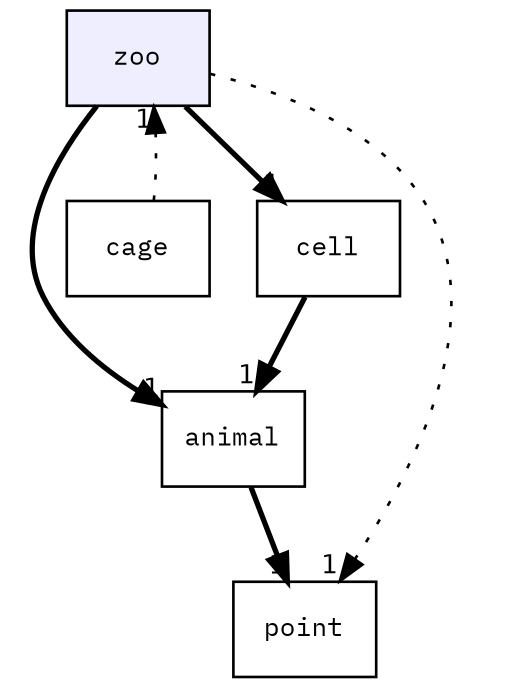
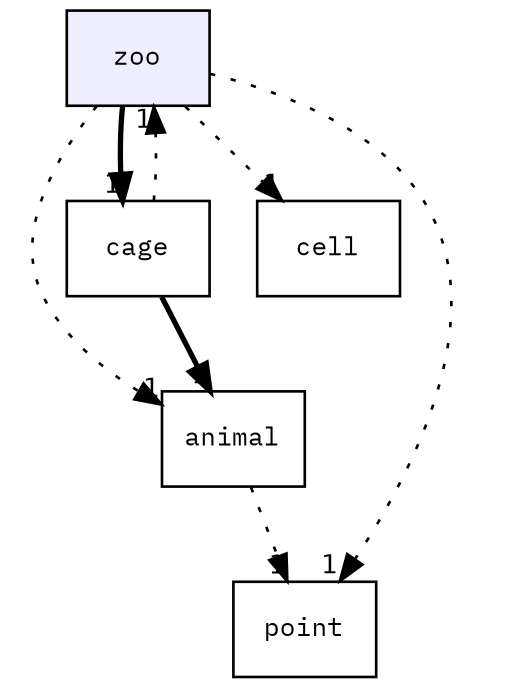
  digraph {
    compound=true
    fontname="IBM Plex Mono"
    node [fontname="IBM Plex Mono" fontsize=10 shape=box]
    edge [fontname="IBM Plex Mono" headlabel=1 labeldistance=1.5 labelfontname=Helvetica labelfontsize=10 style=bold]
    n1 [fillcolor="#eeeeff" label=zoo pencolor=black style=filled]
    n2 [label=animal]
    n3 [label=cage]
    n4 [label=cell]
    n5 [label=point]
-   n1 -> n2
-   n1 -> n4
+   n1 -> n2 [style=dotted]
+   n1 -> n3
+   n1 -> n4 [style=dotted]
    n1 -> n5 [style=dotted]
-   n2 -> n5
+   n2 -> n5 [style=dotted]
    n3 -> n1 [style=dotted]
-   n4 -> n2
+   n3 -> n2
  }
